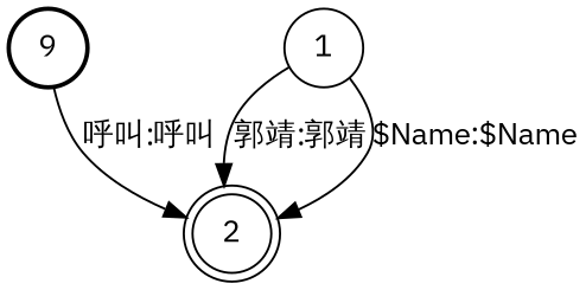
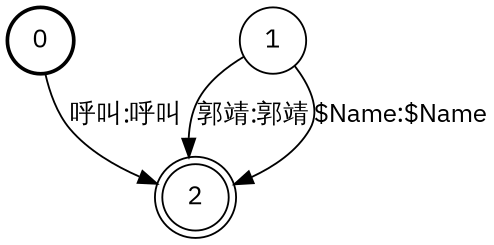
  digraph {
    fontname="IBM Plex Sans"
    nodesep=0.25
    rankdir=TB
    ranksep=0.4
    node [fontname="IBM Plex Sans" fontsize=14 shape=circle style=solid]
    edge [fontname="IBM Plex Sans" fontsize=14]
-   n1 [label=9 style=bold]
+   n1 [label=0 style=bold]
    n2 [label=2 shape=doublecircle]
    n3 [label=1]
    n1 -> n2 [label="呼叫:呼叫"]
    n3 -> n2 [label="郭靖:郭靖"]
    n3 -> n2 [label="$Name:$Name"]
  }
